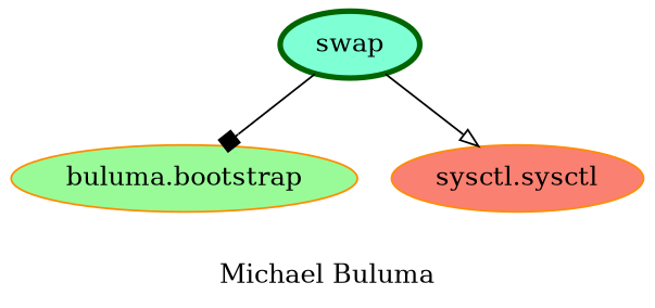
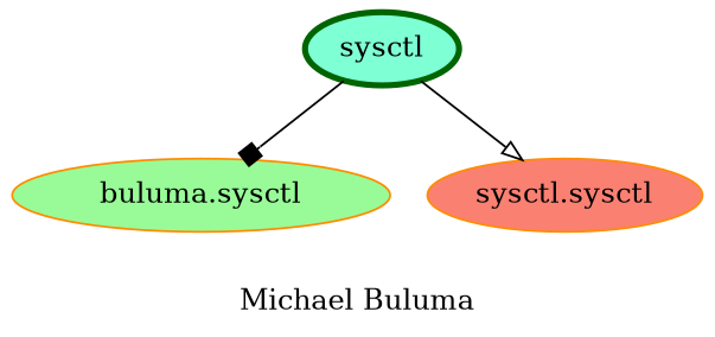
  digraph {
    label="Michael Buluma"
    node [color=darkorange style=filled]
-   swap [color=darkgreen fillcolor=aquamarine penwidth=3]
-   "buluma.bootstrap" [fillcolor=palegreen]
+   swap [color=darkgreen fillcolor=aquamarine penwidth=3 label=sysctl]
+   "buluma.bootstrap" [fillcolor=palegreen label="buluma.sysctl"]
    n3 [fillcolor=salmon label="sysctl.sysctl"]
    swap -> "buluma.bootstrap" [arrowhead=box]
    swap -> n3 [arrowhead=onormal]
  }
